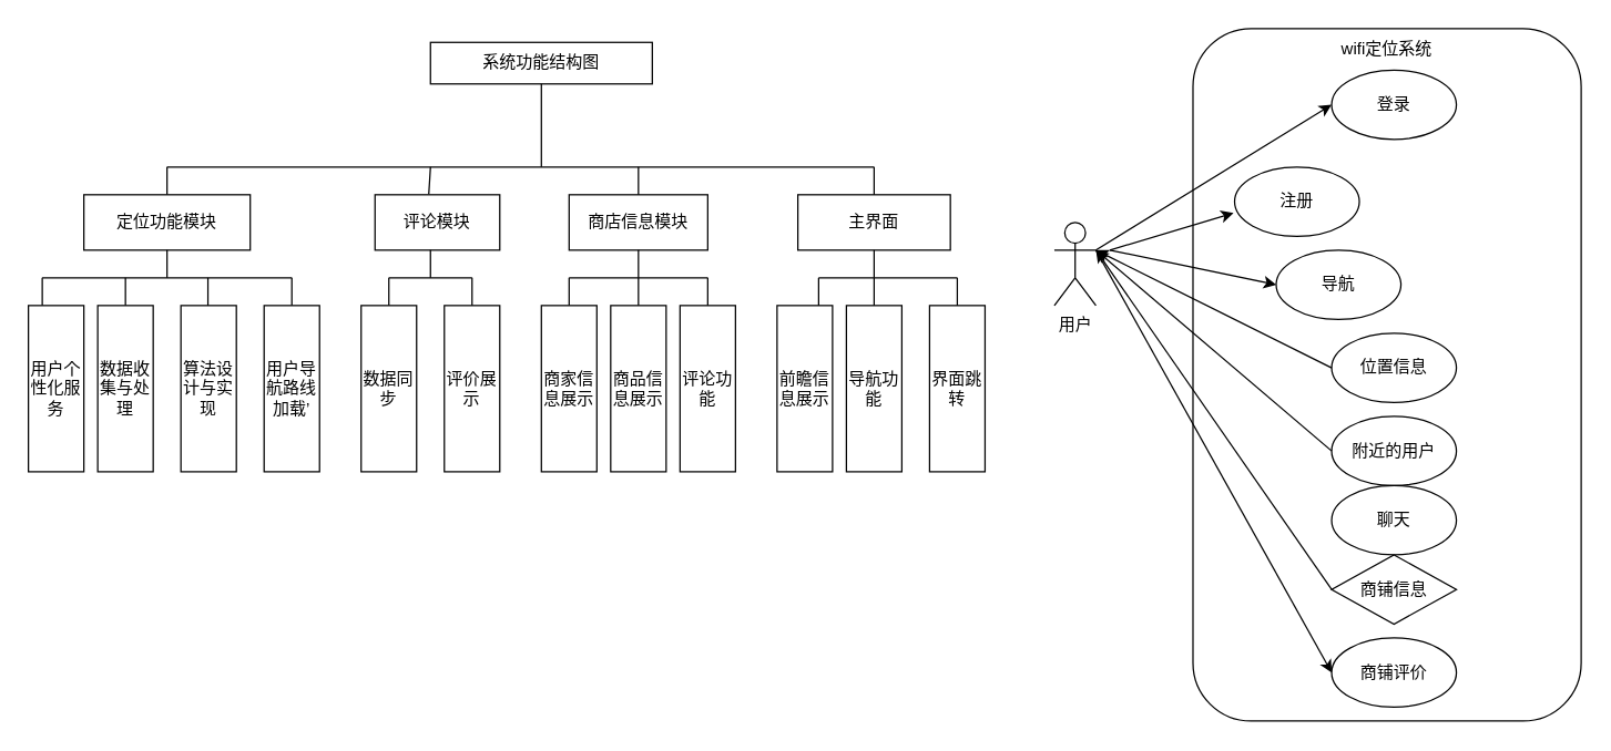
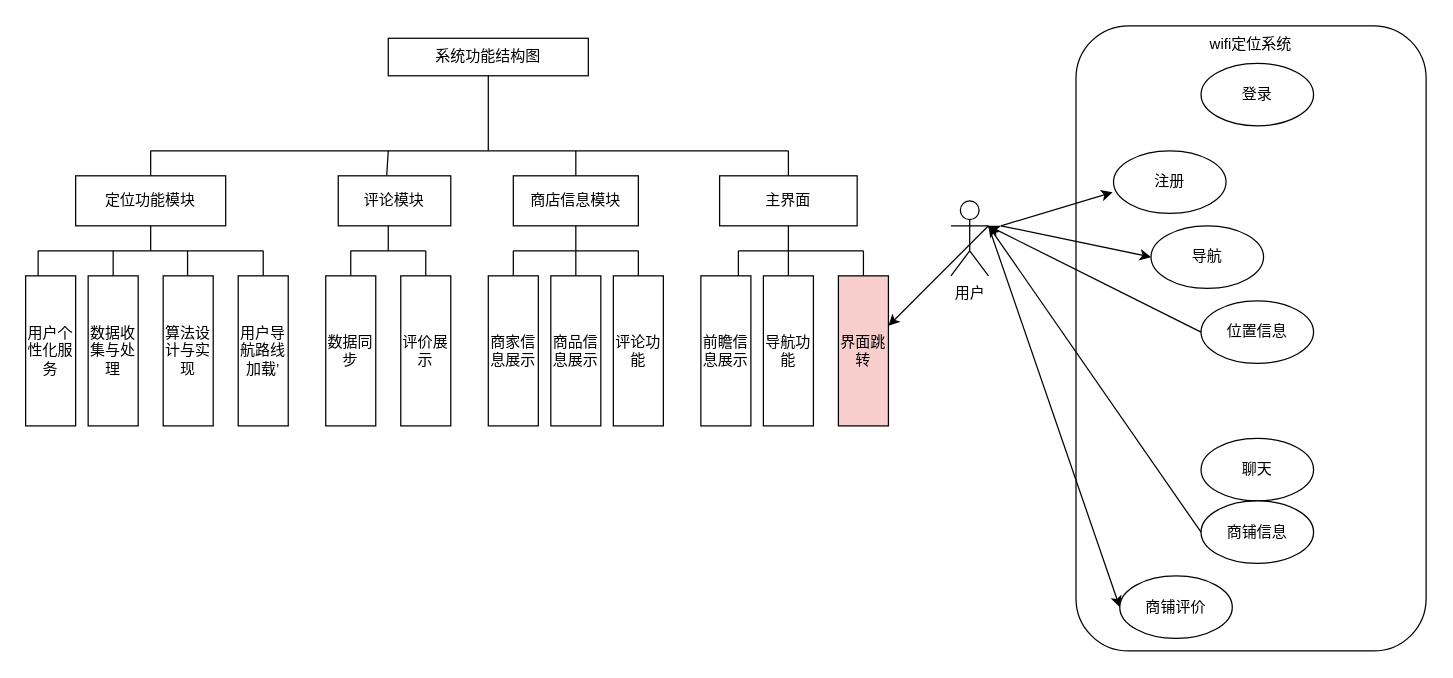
  <mxCell id="0" />
  <mxCell id="1" parent="0" />
  <mxCell id="2" value="系统功能结构图" style="rounded=0;whiteSpace=wrap;html=1;" parent="1" vertex="1"><mxGeometry x="310" y="30" width="160" height="30" as="geometry" /></mxCell>
  <mxCell id="3" value="" style="endArrow=none;html=1;rounded=0;entryX=0.5;entryY=1;entryDx=0;entryDy=0;" parent="1" target="2" edge="1"><mxGeometry width="50" height="50" relative="1" as="geometry"><mxPoint x="390" y="120" as="sourcePoint" /><mxPoint x="330" y="100" as="targetPoint" /></mxGeometry></mxCell>
  <mxCell id="4" value="" style="endArrow=none;html=1;rounded=0;" parent="1" edge="1"><mxGeometry width="50" height="50" relative="1" as="geometry"><mxPoint x="120" y="120" as="sourcePoint" /><mxPoint x="630" y="120" as="targetPoint" /></mxGeometry></mxCell>
  <mxCell id="5" value="主界面" style="rounded=0;whiteSpace=wrap;html=1;rotation=0;" parent="1" vertex="1"><mxGeometry x="575" y="140" width="110" height="40" as="geometry" /></mxCell>
  <mxCell id="6" value="商店信息模块" style="rounded=0;whiteSpace=wrap;html=1;rotation=0;" parent="1" vertex="1"><mxGeometry x="410" y="140" width="100" height="40" as="geometry" /></mxCell>
  <mxCell id="7" value="评论模块" style="rounded=0;whiteSpace=wrap;html=1;rotation=0;" parent="1" vertex="1"><mxGeometry x="270" y="140" width="90" height="40" as="geometry" /></mxCell>
  <mxCell id="8" value="" style="endArrow=none;html=1;rounded=0;exitX=0.5;exitY=0;exitDx=0;exitDy=0;" parent="1" source="30" edge="1"><mxGeometry width="50" height="50" relative="1" as="geometry"><mxPoint x="210" y="160" as="sourcePoint" /><mxPoint x="120" y="120" as="targetPoint" /></mxGeometry></mxCell>
  <mxCell id="9" value="" style="endArrow=none;html=1;rounded=0;exitX=0.431;exitY=-0.01;exitDx=0;exitDy=0;exitPerimeter=0;" parent="1" source="7" edge="1"><mxGeometry width="50" height="50" relative="1" as="geometry"><mxPoint x="315" y="140" as="sourcePoint" /><mxPoint x="310" y="120" as="targetPoint" /></mxGeometry></mxCell>
  <mxCell id="10" value="" style="endArrow=none;html=1;rounded=0;exitX=0.5;exitY=0;exitDx=0;exitDy=0;" parent="1" source="6" edge="1"><mxGeometry width="50" height="50" relative="1" as="geometry"><mxPoint x="360" y="150" as="sourcePoint" /><mxPoint x="460" y="120" as="targetPoint" /></mxGeometry></mxCell>
  <mxCell id="11" value="" style="endArrow=none;html=1;rounded=0;exitX=0.5;exitY=0;exitDx=0;exitDy=0;" parent="1" source="5" edge="1"><mxGeometry width="50" height="50" relative="1" as="geometry"><mxPoint x="520" y="140" as="sourcePoint" /><mxPoint x="630" y="120" as="targetPoint" /></mxGeometry></mxCell>
  <mxCell id="12" value="" style="rounded=1;whiteSpace=wrap;html=1;" parent="1" vertex="1"><mxGeometry x="860" y="20" width="280" height="500" as="geometry" /></mxCell>
  <mxCell id="13" value="用户" style="shape=umlActor;verticalLabelPosition=bottom;verticalAlign=top;html=1;outlineConnect=0;" parent="1" vertex="1"><mxGeometry x="760" y="160" width="30" height="60" as="geometry" /></mxCell>
  <mxCell id="14" value="wifi定位系统" style="text;html=1;align=center;verticalAlign=middle;whiteSpace=wrap;rounded=0;" parent="1" vertex="1"><mxGeometry x="950" y="20" width="100" height="30" as="geometry" /></mxCell>
  <mxCell id="15" value="登录" style="ellipse;whiteSpace=wrap;html=1;" parent="1" vertex="1"><mxGeometry x="960" y="50" width="90" height="50" as="geometry" /></mxCell>
  <mxCell id="16" value="注册" style="ellipse;whiteSpace=wrap;html=1;" parent="1" vertex="1"><mxGeometry x="890" y="120" width="90" height="50" as="geometry" /></mxCell>
  <mxCell id="17" value="导航" style="ellipse;whiteSpace=wrap;html=1;" parent="1" vertex="1"><mxGeometry x="920" y="180" width="90" height="50" as="geometry" /></mxCell>
  <mxCell id="18" value="位置信息&lt;span style=&quot;color: rgba(0, 0, 0, 0); font-family: monospace; font-size: 0px; text-align: start; text-wrap: nowrap;&quot;&gt;%3CmxGraphModel%3E%3Croot%3E%3CmxCell%20id%3D%220%22%2F%3E%3CmxCell%20id%3D%221%22%20parent%3D%220%22%2F%3E%3CmxCell%20id%3D%222%22%20value%3D%22%E5%AF%BC%E8%88%AA%22%20style%3D%22ellipse%3BwhiteSpace%3Dwrap%3Bhtml%3D1%3B%22%20vertex%3D%221%22%20parent%3D%221%22%3E%3CmxGeometry%20x%3D%221170%22%20y%3D%22250%22%20width%3D%2290%22%20height%3D%2250%22%20as%3D%22geometry%22%2F%3E%3C%2FmxCell%3E%3C%2Froot%3E%3C%2FmxGraphModel%3E&lt;/span&gt;" style="ellipse;whiteSpace=wrap;html=1;" parent="1" vertex="1"><mxGeometry x="960" y="240" width="90" height="50" as="geometry" /></mxCell>
- <mxCell id="19" value="附近的用户" style="ellipse;whiteSpace=wrap;html=1;" parent="1" vertex="1"><mxGeometry x="960" y="300" width="90" height="50" as="geometry" /></mxCell>
  <mxCell id="20" value="聊天" style="ellipse;whiteSpace=wrap;html=1;" parent="1" vertex="1"><mxGeometry x="960" y="350" width="90" height="50" as="geometry" /></mxCell>
- <mxCell id="21" value="商铺评价" style="ellipse;whiteSpace=wrap;html=1;" parent="1" vertex="1"><mxGeometry x="960" y="460" width="90" height="50" as="geometry" /></mxCell>
- <mxCell id="22" value="商铺信息" style="rhombus;whiteSpace=wrap;html=1;" parent="1" vertex="1"><mxGeometry x="960" y="400" width="90" height="50" as="geometry" /></mxCell>
- <mxCell id="23" value="" style="endArrow=classic;html=1;rounded=0;exitX=1;exitY=0.333;exitDx=0;exitDy=0;exitPerimeter=0;entryX=0;entryY=0.5;entryDx=0;entryDy=0;" parent="1" source="13" target="15" edge="1"><mxGeometry width="50" height="50" relative="1" as="geometry"><mxPoint x="800" y="130" as="sourcePoint" /><mxPoint x="850" y="80" as="targetPoint" /></mxGeometry></mxCell>
+ <mxCell id="21" value="商铺评价" style="ellipse;whiteSpace=wrap;html=1;" parent="1" vertex="1"><mxGeometry x="895" y="460" width="90" height="50" as="geometry" /></mxCell>
+ <mxCell id="22" value="商铺信息" style="ellipse;whiteSpace=wrap;html=1;" parent="1" vertex="1"><mxGeometry x="960" y="400" width="90" height="50" as="geometry" /></mxCell>
+ <mxCell id="23" value="" style="endArrow=classic;html=1;rounded=0;exitX=1;exitY=0.333;exitDx=0;exitDy=0;exitPerimeter=0;" parent="1" source="13" target="42" edge="1"><mxGeometry width="50" height="50" relative="1" as="geometry"><mxPoint x="800" y="130" as="sourcePoint" /><mxPoint x="850" y="80" as="targetPoint" /></mxGeometry></mxCell>
  <mxCell id="24" value="" style="endArrow=classic;html=1;rounded=0;entryX=-0.009;entryY=0.664;entryDx=0;entryDy=0;entryPerimeter=0;" parent="1" target="16" edge="1"><mxGeometry width="50" height="50" relative="1" as="geometry"><mxPoint x="800" y="180" as="sourcePoint" /><mxPoint x="970" y="85" as="targetPoint" /></mxGeometry></mxCell>
  <mxCell id="25" value="" style="endArrow=classic;html=1;rounded=0;entryX=0;entryY=0.5;entryDx=0;entryDy=0;" parent="1" target="17" edge="1"><mxGeometry width="50" height="50" relative="1" as="geometry"><mxPoint x="800" y="180" as="sourcePoint" /><mxPoint x="969" y="163" as="targetPoint" /></mxGeometry></mxCell>
  <mxCell id="26" value="" style="endArrow=classic;html=1;rounded=0;exitX=0;exitY=0.5;exitDx=0;exitDy=0;" parent="1" source="18" edge="1"><mxGeometry width="50" height="50" relative="1" as="geometry"><mxPoint x="660" y="320" as="sourcePoint" /><mxPoint x="790" y="180" as="targetPoint" /></mxGeometry></mxCell>
- <mxCell id="27" value="" style="endArrow=classic;html=1;rounded=0;exitX=0;exitY=0.5;exitDx=0;exitDy=0;entryX=1;entryY=0.333;entryDx=0;entryDy=0;entryPerimeter=0;" parent="1" source="19" target="13" edge="1"><mxGeometry width="50" height="50" relative="1" as="geometry"><mxPoint x="650" y="310" as="sourcePoint" /><mxPoint x="700" y="260" as="targetPoint" /></mxGeometry></mxCell>
  <mxCell id="28" value="" style="endArrow=classic;html=1;rounded=0;entryX=0;entryY=0.5;entryDx=0;entryDy=0;" parent="1" target="21" edge="1"><mxGeometry width="50" height="50" relative="1" as="geometry"><mxPoint x="790" y="180" as="sourcePoint" /><mxPoint x="740" y="340" as="targetPoint" /></mxGeometry></mxCell>
  <mxCell id="29" value="" style="endArrow=classic;html=1;rounded=0;exitX=0;exitY=0.5;exitDx=0;exitDy=0;" parent="1" source="22" edge="1"><mxGeometry width="50" height="50" relative="1" as="geometry"><mxPoint x="620" y="370" as="sourcePoint" /><mxPoint x="790" y="180" as="targetPoint" /></mxGeometry></mxCell>
  <mxCell id="30" value="定位功能模块" style="rounded=0;whiteSpace=wrap;html=1;rotation=0;" vertex="1" parent="1"><mxGeometry x="60" y="140" width="120" height="40" as="geometry" /></mxCell>
  <mxCell id="31" value="数据收集与处理" style="rounded=0;whiteSpace=wrap;html=1;rotation=0;" vertex="1" parent="1"><mxGeometry x="70" y="220" width="40" height="120" as="geometry" /></mxCell>
  <mxCell id="32" value="算法设计与实现" style="rounded=0;whiteSpace=wrap;html=1;rotation=0;" vertex="1" parent="1"><mxGeometry x="130" y="220" width="40" height="120" as="geometry" /></mxCell>
  <mxCell id="33" value="用户导航路线加载’" style="rounded=0;whiteSpace=wrap;html=1;rotation=0;" vertex="1" parent="1"><mxGeometry x="190" y="220" width="40" height="120" as="geometry" /></mxCell>
  <mxCell id="34" value="数据同步" style="rounded=0;whiteSpace=wrap;html=1;rotation=0;" vertex="1" parent="1"><mxGeometry x="260" y="220" width="40" height="120" as="geometry" /></mxCell>
  <mxCell id="35" value="评价展示" style="rounded=0;whiteSpace=wrap;html=1;rotation=0;" vertex="1" parent="1"><mxGeometry x="320" y="220" width="40" height="120" as="geometry" /></mxCell>
  <mxCell id="36" value="商家信息展示" style="rounded=0;whiteSpace=wrap;html=1;rotation=0;" vertex="1" parent="1"><mxGeometry x="390" y="220" width="40" height="120" as="geometry" /></mxCell>
  <mxCell id="37" value="商品信息展示" style="rounded=0;whiteSpace=wrap;html=1;rotation=0;" vertex="1" parent="1"><mxGeometry x="440" y="220" width="40" height="120" as="geometry" /></mxCell>
  <mxCell id="38" value="前瞻信息展示" style="rounded=0;whiteSpace=wrap;html=1;rotation=0;" vertex="1" parent="1"><mxGeometry x="560" y="220" width="40" height="120" as="geometry" /></mxCell>
  <mxCell id="39" value="评论功能" style="rounded=0;whiteSpace=wrap;html=1;rotation=0;" vertex="1" parent="1"><mxGeometry x="490" y="220" width="40" height="120" as="geometry" /></mxCell>
  <mxCell id="40" value="用户个性化服务" style="rounded=0;whiteSpace=wrap;html=1;rotation=0;" vertex="1" parent="1"><mxGeometry x="20" y="220" width="40" height="120" as="geometry" /></mxCell>
  <mxCell id="41" value="导航功能" style="rounded=0;whiteSpace=wrap;html=1;rotation=0;" vertex="1" parent="1"><mxGeometry x="610" y="220" width="40" height="120" as="geometry" /></mxCell>
- <mxCell id="42" value="界面跳转" style="rounded=0;whiteSpace=wrap;html=1;rotation=0;" vertex="1" parent="1"><mxGeometry x="670" y="220" width="40" height="120" as="geometry" /></mxCell>
+ <mxCell id="42" value="界面跳转" style="rounded=0;whiteSpace=wrap;html=1;rotation=0;fillColor=#f8cecc;" vertex="1" parent="1"><mxGeometry x="670" y="220" width="40" height="120" as="geometry" /></mxCell>
  <mxCell id="43" value="" style="endArrow=none;html=1;rounded=0;" edge="1" parent="1"><mxGeometry width="50" height="50" relative="1" as="geometry"><mxPoint x="30" y="200" as="sourcePoint" /><mxPoint x="210" y="200" as="targetPoint" /></mxGeometry></mxCell>
  <mxCell id="44" value="" style="endArrow=none;html=1;rounded=0;entryX=0.5;entryY=1;entryDx=0;entryDy=0;" edge="1" parent="1" target="30"><mxGeometry width="50" height="50" relative="1" as="geometry"><mxPoint x="120" y="200" as="sourcePoint" /><mxPoint x="170" y="150" as="targetPoint" /></mxGeometry></mxCell>
  <mxCell id="45" value="" style="endArrow=none;html=1;rounded=0;" edge="1" parent="1"><mxGeometry width="50" height="50" relative="1" as="geometry"><mxPoint x="310" y="200" as="sourcePoint" /><mxPoint x="310" y="180" as="targetPoint" /></mxGeometry></mxCell>
  <mxCell id="46" value="" style="endArrow=none;html=1;rounded=0;" edge="1" parent="1"><mxGeometry width="50" height="50" relative="1" as="geometry"><mxPoint x="460" y="190" as="sourcePoint" /><mxPoint x="460" y="200" as="targetPoint" /><Array as="points"><mxPoint x="460" y="180" /></Array></mxGeometry></mxCell>
  <mxCell id="47" value="" style="endArrow=none;html=1;rounded=0;exitX=0.5;exitY=1;exitDx=0;exitDy=0;" edge="1" parent="1" source="5"><mxGeometry width="50" height="50" relative="1" as="geometry"><mxPoint x="480" y="210" as="sourcePoint" /><mxPoint x="630" y="200" as="targetPoint" /><Array as="points" /></mxGeometry></mxCell>
  <mxCell id="48" value="" style="endArrow=none;html=1;rounded=0;" edge="1" parent="1"><mxGeometry width="50" height="50" relative="1" as="geometry"><mxPoint x="280" y="200" as="sourcePoint" /><mxPoint x="340" y="200" as="targetPoint" /></mxGeometry></mxCell>
  <mxCell id="49" value="" style="endArrow=none;html=1;rounded=0;" edge="1" parent="1"><mxGeometry width="50" height="50" relative="1" as="geometry"><mxPoint x="410" y="200" as="sourcePoint" /><mxPoint x="510" y="200" as="targetPoint" /></mxGeometry></mxCell>
  <mxCell id="50" value="" style="endArrow=none;html=1;rounded=0;" edge="1" parent="1"><mxGeometry width="50" height="50" relative="1" as="geometry"><mxPoint x="590" y="200" as="sourcePoint" /><mxPoint x="690" y="200" as="targetPoint" /></mxGeometry></mxCell>
  <mxCell id="51" value="" style="endArrow=none;html=1;rounded=0;" edge="1" parent="1"><mxGeometry width="50" height="50" relative="1" as="geometry"><mxPoint x="30" y="220" as="sourcePoint" /><mxPoint x="30" y="200" as="targetPoint" /></mxGeometry></mxCell>
  <mxCell id="52" value="" style="endArrow=none;html=1;rounded=0;" edge="1" parent="1"><mxGeometry width="50" height="50" relative="1" as="geometry"><mxPoint x="90" y="220" as="sourcePoint" /><mxPoint x="90" y="200" as="targetPoint" /></mxGeometry></mxCell>
  <mxCell id="53" value="" style="endArrow=none;html=1;rounded=0;" edge="1" parent="1"><mxGeometry width="50" height="50" relative="1" as="geometry"><mxPoint x="149.5" y="220" as="sourcePoint" /><mxPoint x="149.5" y="200" as="targetPoint" /></mxGeometry></mxCell>
  <mxCell id="54" value="" style="endArrow=none;html=1;rounded=0;exitX=0.5;exitY=0;exitDx=0;exitDy=0;" edge="1" parent="1" source="33"><mxGeometry width="50" height="50" relative="1" as="geometry"><mxPoint x="159.5" y="230" as="sourcePoint" /><mxPoint x="210" y="200" as="targetPoint" /></mxGeometry></mxCell>
  <mxCell id="55" value="" style="endArrow=none;html=1;rounded=0;exitX=0.5;exitY=0;exitDx=0;exitDy=0;" edge="1" parent="1" source="34"><mxGeometry width="50" height="50" relative="1" as="geometry"><mxPoint x="220" y="230" as="sourcePoint" /><mxPoint x="280" y="200" as="targetPoint" /></mxGeometry></mxCell>
  <mxCell id="56" value="" style="endArrow=none;html=1;rounded=0;exitX=0.5;exitY=0;exitDx=0;exitDy=0;" edge="1" parent="1" source="35"><mxGeometry width="50" height="50" relative="1" as="geometry"><mxPoint x="290" y="230" as="sourcePoint" /><mxPoint x="340" y="200" as="targetPoint" /><Array as="points"><mxPoint x="340" y="210" /></Array></mxGeometry></mxCell>
  <mxCell id="57" value="" style="endArrow=none;html=1;rounded=0;exitX=0.5;exitY=0;exitDx=0;exitDy=0;" edge="1" parent="1" source="36"><mxGeometry width="50" height="50" relative="1" as="geometry"><mxPoint x="350" y="230" as="sourcePoint" /><mxPoint x="410" y="200" as="targetPoint" /><Array as="points" /></mxGeometry></mxCell>
  <mxCell id="58" value="" style="endArrow=none;html=1;rounded=0;exitX=0.5;exitY=0;exitDx=0;exitDy=0;" edge="1" parent="1" source="37"><mxGeometry width="50" height="50" relative="1" as="geometry"><mxPoint x="420" y="230" as="sourcePoint" /><mxPoint x="460" y="200" as="targetPoint" /><Array as="points"><mxPoint x="460" y="210" /></Array></mxGeometry></mxCell>
  <mxCell id="59" value="" style="endArrow=none;html=1;rounded=0;exitX=0.5;exitY=0;exitDx=0;exitDy=0;" edge="1" parent="1" source="39"><mxGeometry width="50" height="50" relative="1" as="geometry"><mxPoint x="470" y="230" as="sourcePoint" /><mxPoint x="510" y="200" as="targetPoint" /><Array as="points" /></mxGeometry></mxCell>
  <mxCell id="60" value="" style="endArrow=none;html=1;rounded=0;" edge="1" parent="1"><mxGeometry width="50" height="50" relative="1" as="geometry"><mxPoint x="590" y="220" as="sourcePoint" /><mxPoint x="590" y="200" as="targetPoint" /><Array as="points"><mxPoint x="590" y="220" /></Array></mxGeometry></mxCell>
  <mxCell id="61" value="" style="endArrow=none;html=1;rounded=0;exitX=0.5;exitY=0;exitDx=0;exitDy=0;" edge="1" parent="1" source="41"><mxGeometry width="50" height="50" relative="1" as="geometry"><mxPoint x="159.5" y="230" as="sourcePoint" /><mxPoint x="630" y="200" as="targetPoint" /><Array as="points"><mxPoint x="630" y="210" /></Array></mxGeometry></mxCell>
  <mxCell id="62" value="" style="endArrow=none;html=1;rounded=0;" edge="1" parent="1"><mxGeometry width="50" height="50" relative="1" as="geometry"><mxPoint x="690" y="220" as="sourcePoint" /><mxPoint x="690" y="200" as="targetPoint" /><Array as="points"><mxPoint x="690" y="220" /></Array></mxGeometry></mxCell>
